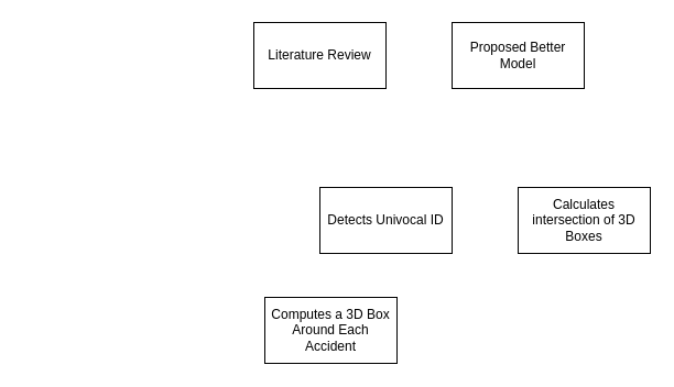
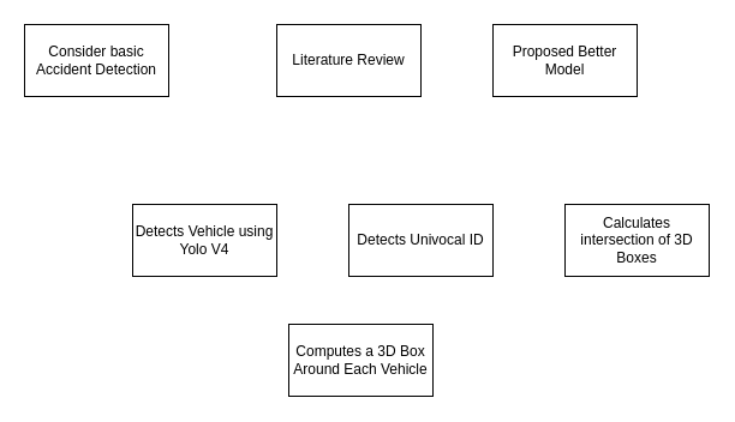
  <mxCell id="0" />
  <mxCell id="1" parent="0" />
+ <mxCell id="2" value="Consider basic Accident Detection" style="rounded=0;whiteSpace=wrap;html=1;" vertex="1" parent="1"><mxGeometry x="20" y="20" width="120" height="60" as="geometry" /></mxCell>
  <mxCell id="3" value="Literature Review" style="rounded=0;whiteSpace=wrap;html=1;" vertex="1" parent="1"><mxGeometry x="230" y="20" width="120" height="60" as="geometry" /></mxCell>
  <mxCell id="4" value="Detects Univocal ID" style="rounded=0;whiteSpace=wrap;html=1;" vertex="1" parent="1"><mxGeometry x="290" y="170" width="120" height="60" as="geometry" /></mxCell>
+ <mxCell id="5" value="Detects Vehicle using Yolo V4" style="rounded=0;whiteSpace=wrap;html=1;" vertex="1" parent="1"><mxGeometry x="110" y="170" width="120" height="60" as="geometry" /></mxCell>
  <mxCell id="6" value="Proposed Better Model" style="rounded=0;whiteSpace=wrap;html=1;" vertex="1" parent="1"><mxGeometry x="410" y="20" width="120" height="60" as="geometry" /></mxCell>
- <mxCell id="7" value="Computes a 3D Box Around Each Accident" style="rounded=0;whiteSpace=wrap;html=1;" vertex="1" parent="1"><mxGeometry x="240" y="270" width="120" height="60" as="geometry" /></mxCell>
+ <mxCell id="7" value="Computes a 3D Box Around Each Vehicle" style="rounded=0;whiteSpace=wrap;html=1;" vertex="1" parent="1"><mxGeometry x="240" y="270" width="120" height="60" as="geometry" /></mxCell>
  <mxCell id="8" value="Calculates intersection of 3D Boxes" style="rounded=0;whiteSpace=wrap;html=1;" vertex="1" parent="1"><mxGeometry x="470" y="170" width="120" height="60" as="geometry" /></mxCell>
